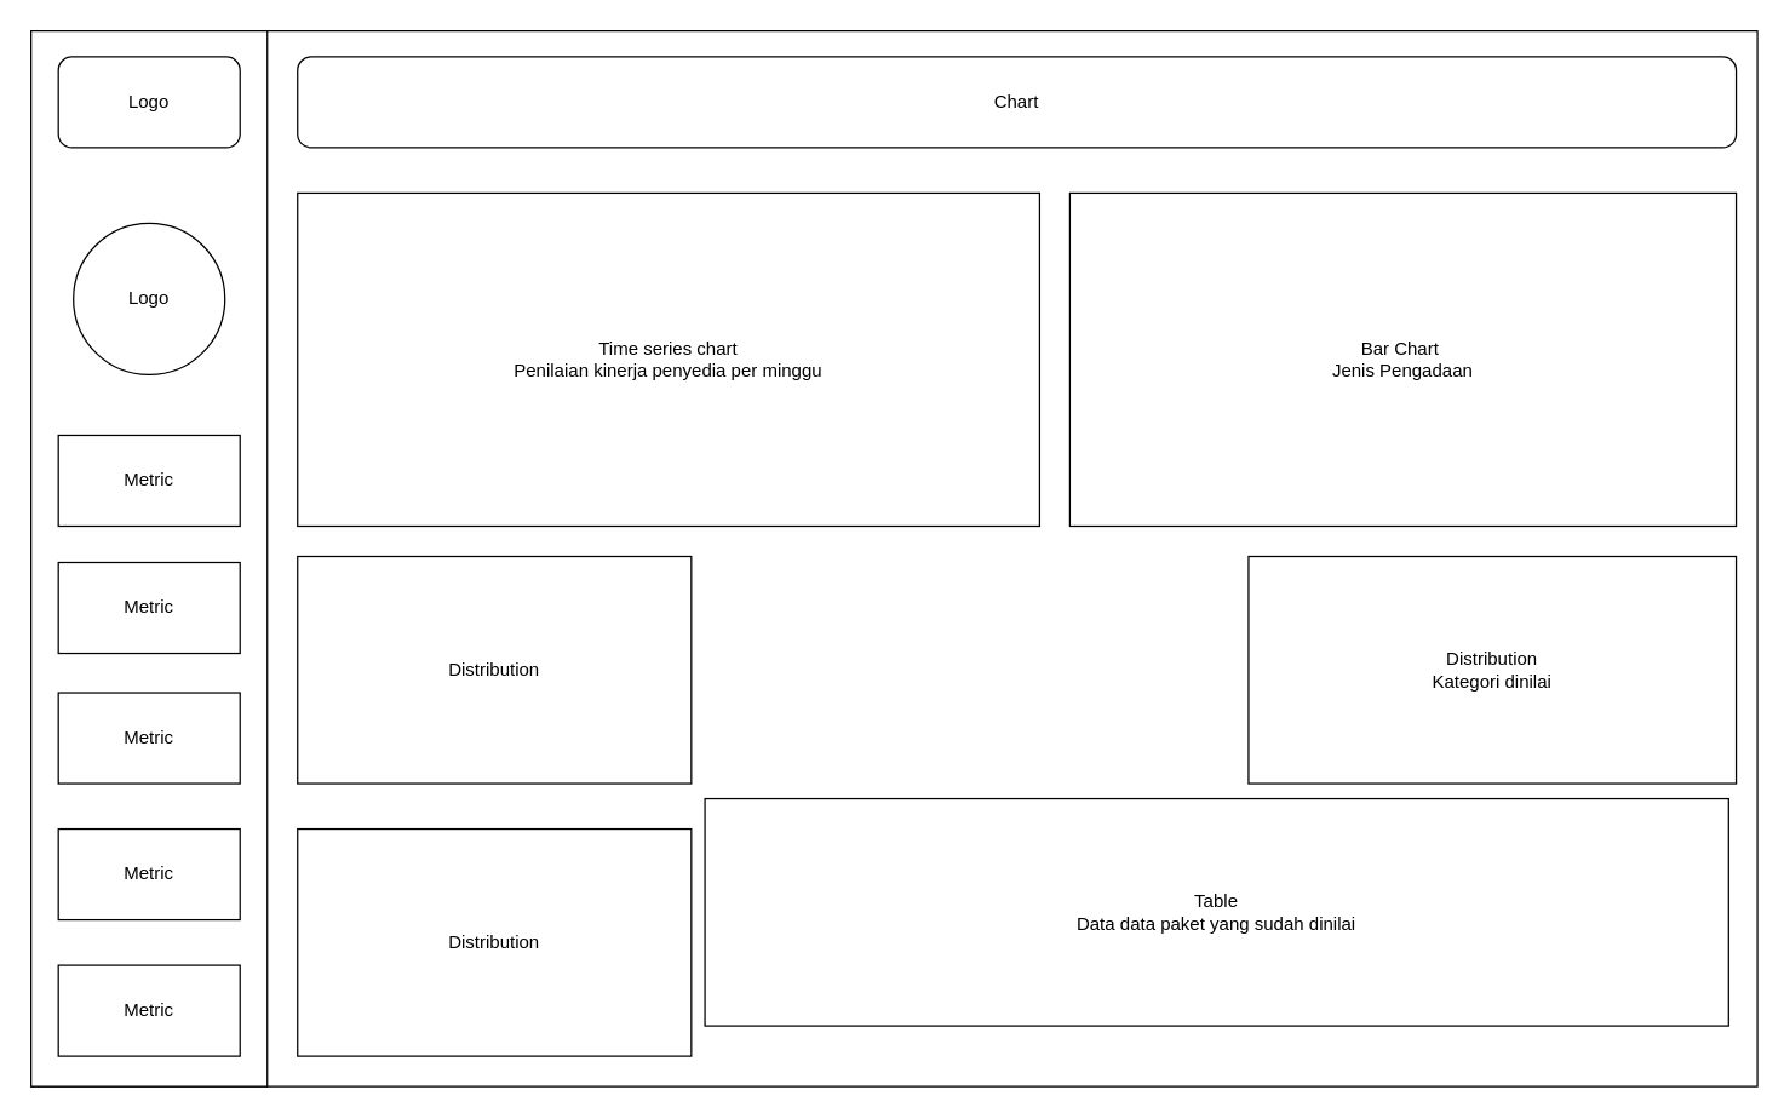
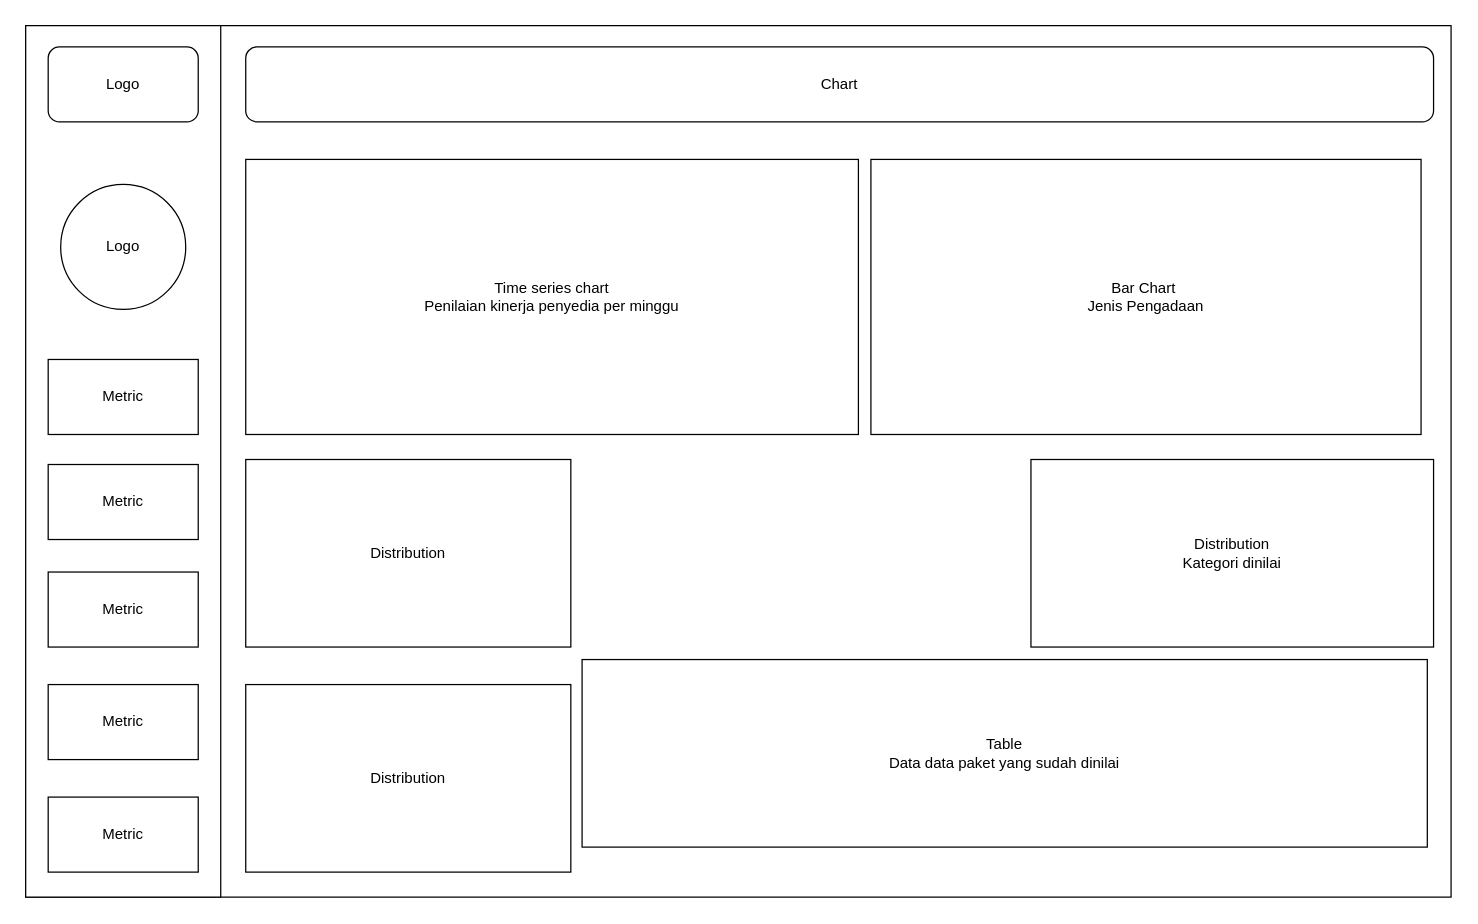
  <mxCell id="0" />
  <mxCell id="1" parent="0" />
  <mxCell id="2" value="" style="rounded=0;whiteSpace=wrap;html=1;" vertex="1" parent="1"><mxGeometry x="20" y="20" width="1140" height="697" as="geometry" /></mxCell>
  <mxCell id="3" value="" style="rounded=0;whiteSpace=wrap;html=1;" vertex="1" parent="1"><mxGeometry x="20" y="20" width="156" height="697" as="geometry" /></mxCell>
  <mxCell id="4" value="Metric" style="rounded=0;whiteSpace=wrap;html=1;" vertex="1" parent="1"><mxGeometry x="38" y="287" width="120" height="60" as="geometry" /></mxCell>
  <mxCell id="5" value="Metric" style="rounded=0;whiteSpace=wrap;html=1;" vertex="1" parent="1"><mxGeometry x="38" y="371" width="120" height="60" as="geometry" /></mxCell>
  <mxCell id="6" value="Metric" style="rounded=0;whiteSpace=wrap;html=1;" vertex="1" parent="1"><mxGeometry x="38" y="457" width="120" height="60" as="geometry" /></mxCell>
  <mxCell id="7" value="Metric" style="rounded=0;whiteSpace=wrap;html=1;" vertex="1" parent="1"><mxGeometry x="38" y="547" width="120" height="60" as="geometry" /></mxCell>
  <mxCell id="8" value="Metric" style="rounded=0;whiteSpace=wrap;html=1;" vertex="1" parent="1"><mxGeometry x="38" y="637" width="120" height="60" as="geometry" /></mxCell>
  <mxCell id="9" value="Chart" style="rounded=1;whiteSpace=wrap;html=1;" vertex="1" parent="1"><mxGeometry x="196" y="37" width="950" height="60" as="geometry" /></mxCell>
  <mxCell id="10" value="Logo" style="ellipse;whiteSpace=wrap;html=1;aspect=fixed;" vertex="1" parent="1"><mxGeometry x="48" y="147" width="100" height="100" as="geometry" /></mxCell>
  <mxCell id="11" value="Logo" style="rounded=1;whiteSpace=wrap;html=1;" vertex="1" parent="1"><mxGeometry x="38" y="37" width="120" height="60" as="geometry" /></mxCell>
  <mxCell id="12" value="Time series chart&lt;div&gt;Penilaian kinerja penyedia per minggu&lt;/div&gt;" style="rounded=0;whiteSpace=wrap;html=1;" vertex="1" parent="1"><mxGeometry x="196" y="127" width="490" height="220" as="geometry" /></mxCell>
- <mxCell id="13" value="Bar Chart&amp;nbsp;&lt;div&gt;Jenis Pengadaan&lt;/div&gt;" style="rounded=0;whiteSpace=wrap;html=1;" vertex="1" parent="1"><mxGeometry x="706" y="127" width="440" height="220" as="geometry" /></mxCell>
+ <mxCell id="13" value="Bar Chart&amp;nbsp;&lt;div&gt;Jenis Pengadaan&lt;/div&gt;" style="rounded=0;whiteSpace=wrap;html=1;" vertex="1" parent="1"><mxGeometry x="696" y="127" width="440" height="220" as="geometry" /></mxCell>
  <mxCell id="14" value="Distribution" style="rounded=0;whiteSpace=wrap;html=1;" vertex="1" parent="1"><mxGeometry x="196" y="367" width="260" height="150" as="geometry" /></mxCell>
  <mxCell id="15" value="Distribution" style="rounded=0;whiteSpace=wrap;html=1;" vertex="1" parent="1"><mxGeometry x="196" y="547" width="260" height="150" as="geometry" /></mxCell>
  <mxCell id="16" value="Table&lt;div&gt;Data data paket yang sudah dinilai&lt;/div&gt;" style="rounded=0;whiteSpace=wrap;html=1;" vertex="1" parent="1"><mxGeometry x="465" y="527" width="676" height="150" as="geometry" /></mxCell>
  <mxCell id="17" value="Distribution&lt;div&gt;Kategori dinilai&lt;/div&gt;" style="rounded=0;whiteSpace=wrap;html=1;" vertex="1" parent="1"><mxGeometry x="824" y="367" width="322" height="150" as="geometry" /></mxCell>
